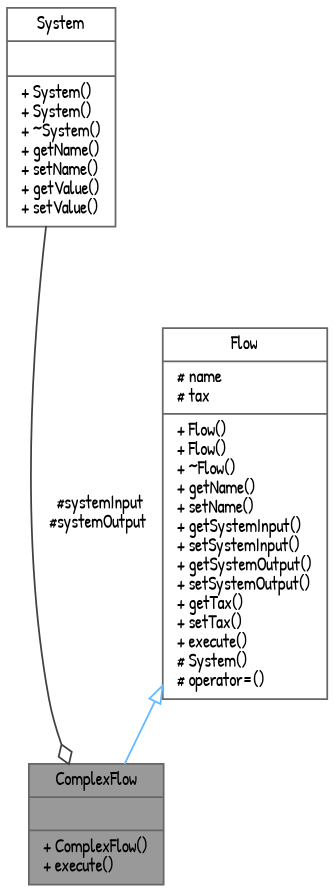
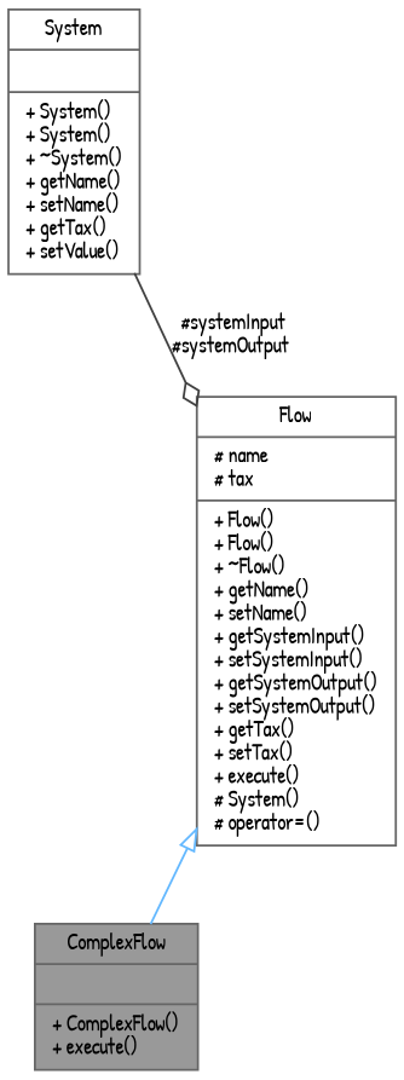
  digraph {
    fontname="Patrick Hand"
    node [color=gray40 fillcolor=white fontname="Patrick Hand" fontsize=10 shape=record style=filled]
    edge [fontname="Patrick Hand" fontsize=10 labelfontname=Helvetica labelfontsize=10 style=solid]
    n1 [fillcolor=grey60 fontcolor=black height=0.2 label="{ComplexFlow\n||+ ComplexFlow()\l+ execute()\l}" width=0.4]
    n2 [height=0.2 label="{Flow\n|# name\l# tax\l|+ Flow()\l+ Flow()\l+ ~Flow()\l+ getName()\l+ setName()\l+ getSystemInput()\l+ setSystemInput()\l+ getSystemOutput()\l+ setSystemOutput()\l+ getTax()\l+ setTax()\l+ execute()\l# System()\l# operator=()\l}" width=0.4]
-   n3 [height=0.2 label="{System\n||+ System()\l+ System()\l+ ~System()\l+ getName()\l+ setName()\l+ getValue()\l+ setValue()\l}" width=0.4]
+   n3 [height=0.2 label="{System\n||+ System()\l+ System()\l+ ~System()\l+ getName()\l+ setName()\l+ getTax()\l+ setValue()\l}" width=0.4]
    n2 -> n1 [arrowtail=onormal color=steelblue1 dir=back]
-   n3 -> n1 [arrowhead=odiamond color=grey25 label=" #systemInput\n#systemOutput"]
+   n3 -> n2 [arrowhead=odiamond color=grey25 label=" #systemInput\n#systemOutput"]
  }
